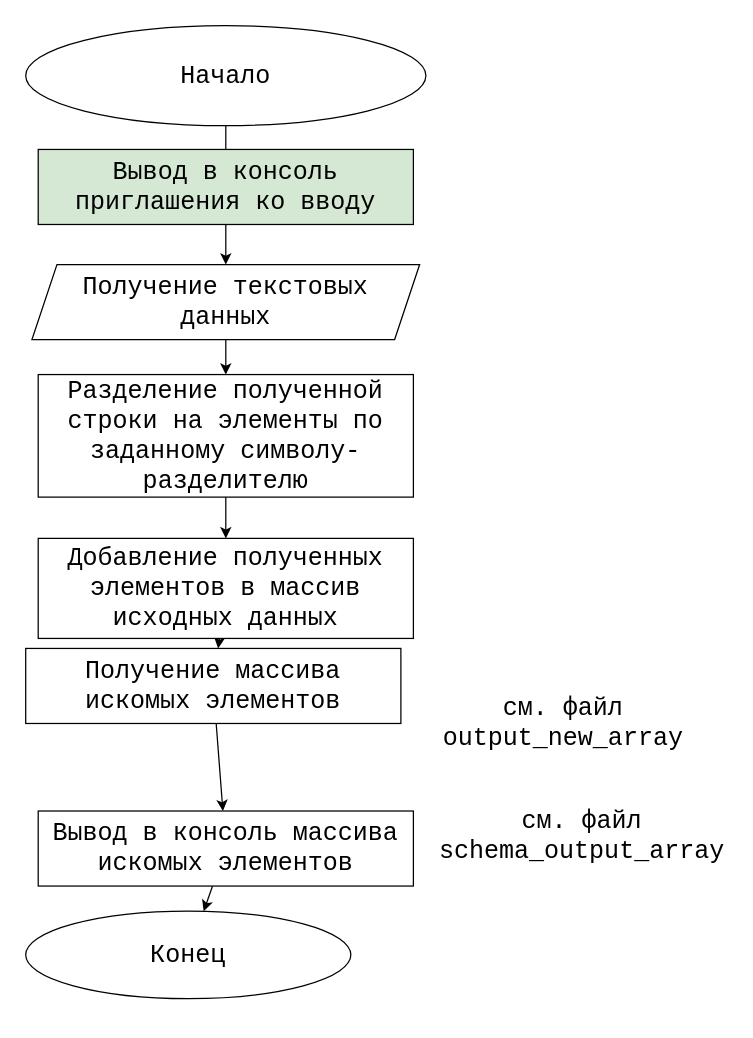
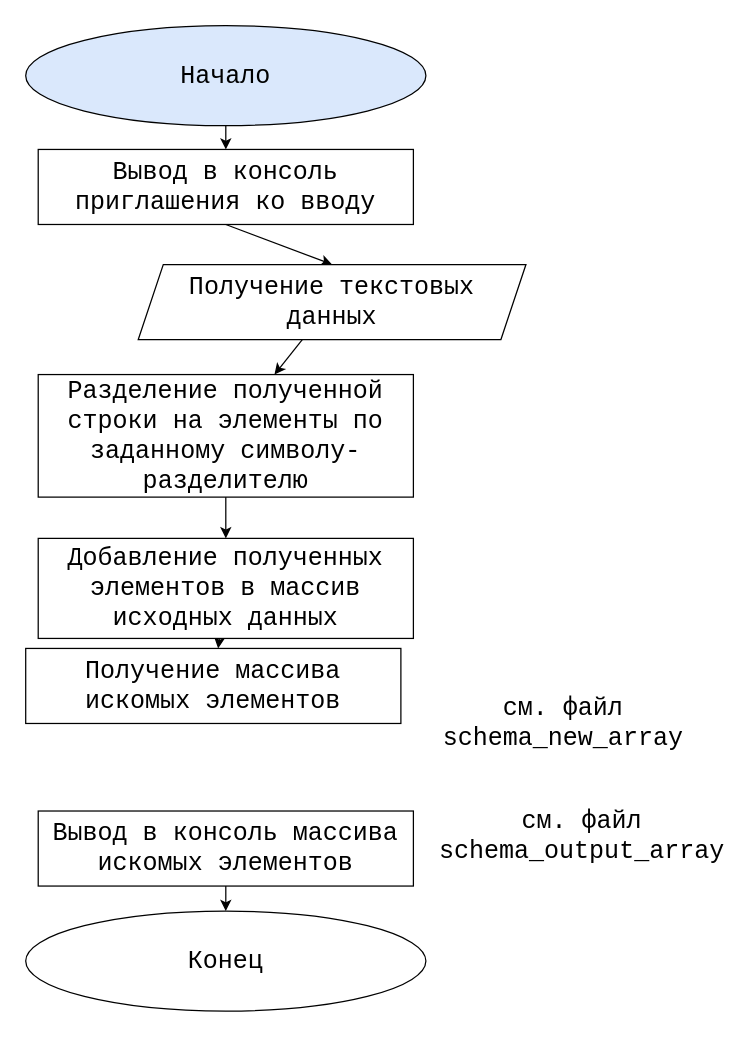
  <mxCell id="0" />
  <mxCell id="1" parent="0" />
- <mxCell id="2" value="" style="edgeStyle=none;html=1;fontFamily=Courier New;fontSize=20;endArrow=none;" edge="1" parent="1" source="3" target="5"><mxGeometry relative="1" as="geometry" /></mxCell>
- <mxCell id="3" value="&lt;font style=&quot;font-size: 20px&quot; face=&quot;Courier New&quot;&gt;Начало&lt;/font&gt;" style="ellipse;whiteSpace=wrap;html=1;" vertex="1" parent="1"><mxGeometry x="20" y="20" width="320" height="80" as="geometry" /></mxCell>
+ <mxCell id="2" value="" style="edgeStyle=none;html=1;fontFamily=Courier New;fontSize=20;" edge="1" parent="1" source="3" target="5"><mxGeometry relative="1" as="geometry" /></mxCell>
+ <mxCell id="3" value="&lt;font style=&quot;font-size: 20px&quot; face=&quot;Courier New&quot;&gt;Начало&lt;/font&gt;" style="ellipse;whiteSpace=wrap;html=1;fillColor=#dae8fc;" vertex="1" parent="1"><mxGeometry x="20" y="20" width="320" height="80" as="geometry" /></mxCell>
  <mxCell id="4" style="edgeStyle=none;html=1;exitX=0.5;exitY=1;exitDx=0;exitDy=0;entryX=0.5;entryY=0;entryDx=0;entryDy=0;fontFamily=Courier New;fontSize=20;" edge="1" parent="1" source="5" target="7"><mxGeometry relative="1" as="geometry" /></mxCell>
- <mxCell id="5" value="Вывод в консоль приглашения ко вводу" style="rounded=0;whiteSpace=wrap;html=1;fontFamily=Courier New;fontSize=20;fillColor=#d5e8d4;" vertex="1" parent="1"><mxGeometry x="30" y="119" width="300" height="60" as="geometry" /></mxCell>
+ <mxCell id="5" value="Вывод в консоль приглашения ко вводу" style="rounded=0;whiteSpace=wrap;html=1;fontFamily=Courier New;fontSize=20;" vertex="1" parent="1"><mxGeometry x="30" y="119" width="300" height="60" as="geometry" /></mxCell>
  <mxCell id="6" value="" style="edgeStyle=none;html=1;fontFamily=Courier New;fontSize=20;" edge="1" parent="1" source="7" target="9"><mxGeometry relative="1" as="geometry" /></mxCell>
- <mxCell id="7" value="Получение текстовых данных" style="shape=parallelogram;perimeter=parallelogramPerimeter;whiteSpace=wrap;html=1;fixedSize=1;fontFamily=Courier New;fontSize=20;" vertex="1" parent="1"><mxGeometry x="25" y="211" width="310" height="60" as="geometry" /></mxCell>
+ <mxCell id="7" value="Получение текстовых данных" style="shape=parallelogram;perimeter=parallelogramPerimeter;whiteSpace=wrap;html=1;fixedSize=1;fontFamily=Courier New;fontSize=20;" vertex="1" parent="1"><mxGeometry x="110" y="211" width="310" height="60" as="geometry" /></mxCell>
  <mxCell id="8" value="" style="edgeStyle=none;html=1;fontFamily=Courier New;fontSize=20;" edge="1" parent="1" source="9" target="11"><mxGeometry relative="1" as="geometry" /></mxCell>
  <mxCell id="9" value="Разделение полученной строки на элементы по заданному символу-разделителю" style="rounded=0;whiteSpace=wrap;html=1;fontFamily=Courier New;fontSize=20;" vertex="1" parent="1"><mxGeometry x="30" y="299" width="300" height="98" as="geometry" /></mxCell>
  <mxCell id="10" value="" style="edgeStyle=none;html=1;fontFamily=Courier New;fontSize=20;" edge="1" parent="1" source="11" target="13"><mxGeometry relative="1" as="geometry" /></mxCell>
  <mxCell id="11" value="Добавление полученных элементов в массив исходных данных" style="rounded=0;whiteSpace=wrap;html=1;fontFamily=Courier New;fontSize=20;" vertex="1" parent="1"><mxGeometry x="30" y="430" width="300" height="80" as="geometry" /></mxCell>
- <mxCell id="12" value="" style="edgeStyle=none;html=1;fontFamily=Courier New;fontSize=20;" edge="1" parent="1" source="13" target="16"><mxGeometry relative="1" as="geometry" /></mxCell>
  <mxCell id="13" value="Получение массива искомых элементов" style="rounded=0;whiteSpace=wrap;html=1;fontFamily=Courier New;fontSize=20;" vertex="1" parent="1"><mxGeometry x="20" y="518" width="300" height="60" as="geometry" /></mxCell>
- <mxCell id="14" value="см. файл output_new_array" style="text;html=1;strokeColor=none;fillColor=none;align=center;verticalAlign=middle;whiteSpace=wrap;rounded=0;fontFamily=Courier New;fontSize=20;" vertex="1" parent="1"><mxGeometry x="350" y="550.5" width="200" height="55" as="geometry" /></mxCell>
+ <mxCell id="14" value="см. файл schema_new_array" style="text;html=1;strokeColor=none;fillColor=none;align=center;verticalAlign=middle;whiteSpace=wrap;rounded=0;fontFamily=Courier New;fontSize=20;" vertex="1" parent="1"><mxGeometry x="350" y="550.5" width="200" height="55" as="geometry" /></mxCell>
  <mxCell id="15" value="" style="edgeStyle=none;html=1;fontFamily=Courier New;fontSize=20;" edge="1" parent="1" source="16" target="18"><mxGeometry relative="1" as="geometry" /></mxCell>
  <mxCell id="16" value="Вывод в консоль массива искомых элементов" style="rounded=0;whiteSpace=wrap;html=1;fontFamily=Courier New;fontSize=20;" vertex="1" parent="1"><mxGeometry x="30" y="648" width="300" height="60" as="geometry" /></mxCell>
  <mxCell id="17" value="см. файл schema_output_array" style="text;html=1;strokeColor=none;fillColor=none;align=center;verticalAlign=middle;whiteSpace=wrap;rounded=0;fontFamily=Courier New;fontSize=20;" vertex="1" parent="1"><mxGeometry x="350" y="640.5" width="230" height="55" as="geometry" /></mxCell>
- <mxCell id="18" value="Конец" style="ellipse;whiteSpace=wrap;html=1;fontFamily=Courier New;fontSize=20;" vertex="1" parent="1"><mxGeometry x="20" y="728" width="260" height="70" as="geometry" /></mxCell>
+ <mxCell id="18" value="Конец" style="ellipse;whiteSpace=wrap;html=1;fontFamily=Courier New;fontSize=20;" vertex="1" parent="1"><mxGeometry x="20" y="728" width="320" height="80" as="geometry" /></mxCell>
